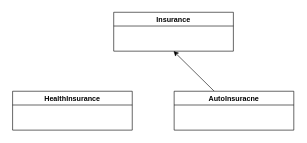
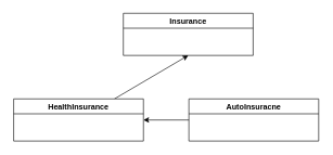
  <mxCell id="0" />
  <mxCell id="1" parent="0" />
- <mxCell id="2" value="" style="edgeStyle=none;html=1;entryX=0.5;entryY=1;entryDx=0;entryDy=0;" edge="1" parent="1" source="3" target="4"><mxGeometry relative="1" as="geometry" /></mxCell>
+ <mxCell id="2" value="" style="edgeStyle=none;html=1;" edge="1" parent="1" source="3" target="6"><mxGeometry relative="1" as="geometry" /></mxCell>
  <mxCell id="3" value="AutoInsuracne" style="swimlane;whiteSpace=wrap;html=1;" vertex="1" parent="1"><mxGeometry x="290" y="152" width="200" height="65" as="geometry" /></mxCell>
  <mxCell id="4" value="Insurance" style="swimlane;whiteSpace=wrap;html=1;startSize=23;" vertex="1" parent="1"><mxGeometry x="189" y="20" width="200" height="65" as="geometry" /></mxCell>
+ <mxCell id="5" style="edgeStyle=none;html=1;entryX=0.5;entryY=1;entryDx=0;entryDy=0;" edge="1" parent="1" source="6" target="4"><mxGeometry relative="1" as="geometry" /></mxCell>
  <mxCell id="6" value="HealthInsurance" style="swimlane;whiteSpace=wrap;html=1;" vertex="1" parent="1"><mxGeometry x="20" y="152" width="200" height="65" as="geometry" /></mxCell>
